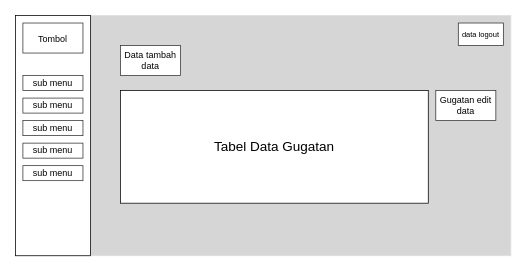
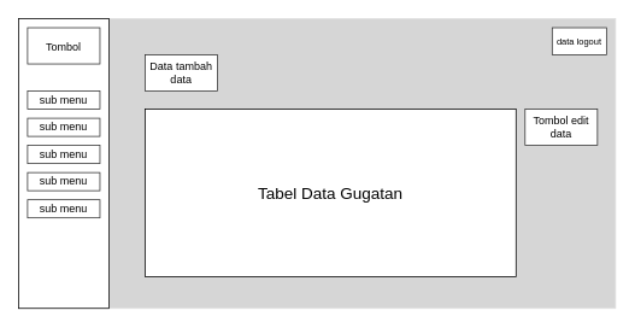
  <mxCell id="0" />
  <mxCell id="1" parent="0" />
  <mxCell id="2" value="" style="rounded=0;whiteSpace=wrap;html=1;fontSize=18;fillColor=#D6D6D6;strokeColor=#DEDEDE;" parent="1" vertex="1"><mxGeometry x="20" y="20" width="660" height="320" as="geometry" /></mxCell>
  <mxCell id="3" value="&lt;span style=&quot;font-size: 18px;&quot;&gt;&lt;br&gt;&lt;/span&gt;" style="rounded=0;whiteSpace=wrap;html=1;" parent="1" vertex="1"><mxGeometry x="20" y="20" width="100" height="320" as="geometry" /></mxCell>
- <mxCell id="4" value="&lt;font style=&quot;font-size: 18px;&quot;&gt;Tabel Data Gugatan&lt;/font&gt;" style="rounded=0;whiteSpace=wrap;html=1;" parent="1" vertex="1"><mxGeometry x="160" y="120" width="410" height="150" as="geometry" /></mxCell>
+ <mxCell id="4" value="&lt;font style=&quot;font-size: 18px;&quot;&gt;Tabel Data Gugatan&lt;/font&gt;" style="rounded=0;whiteSpace=wrap;html=1;" parent="1" vertex="1"><mxGeometry x="160" y="120" width="410" height="185" as="geometry" /></mxCell>
  <mxCell id="5" value="&lt;font style=&quot;font-size: 12px;&quot;&gt;Tombol&lt;/font&gt;" style="rounded=0;whiteSpace=wrap;html=1;shadow=0;fontSize=18;strokeColor=#303030;fillColor=#FFFFFF;" parent="1" vertex="1"><mxGeometry x="30" y="30" width="80" height="40" as="geometry" /></mxCell>
  <mxCell id="6" value="sub menu" style="rounded=0;whiteSpace=wrap;html=1;shadow=0;fontSize=12;strokeColor=#303030;fillColor=#FFFFFF;" parent="1" vertex="1"><mxGeometry x="30" y="100" width="80" height="20" as="geometry" /></mxCell>
  <mxCell id="7" value="sub menu" style="rounded=0;whiteSpace=wrap;html=1;shadow=0;fontSize=12;strokeColor=#303030;fillColor=#FFFFFF;" parent="1" vertex="1"><mxGeometry x="30" y="220" width="80" height="20" as="geometry" /></mxCell>
  <mxCell id="8" value="sub menu" style="rounded=0;whiteSpace=wrap;html=1;shadow=0;fontSize=12;strokeColor=#303030;fillColor=#FFFFFF;" parent="1" vertex="1"><mxGeometry x="30" y="190" width="80" height="20" as="geometry" /></mxCell>
  <mxCell id="9" value="sub menu" style="rounded=0;whiteSpace=wrap;html=1;shadow=0;fontSize=12;strokeColor=#303030;fillColor=#FFFFFF;" parent="1" vertex="1"><mxGeometry x="30" y="160" width="80" height="20" as="geometry" /></mxCell>
  <mxCell id="10" value="sub menu" style="rounded=0;whiteSpace=wrap;html=1;shadow=0;fontSize=12;strokeColor=#303030;fillColor=#FFFFFF;" parent="1" vertex="1"><mxGeometry x="30" y="130" width="80" height="20" as="geometry" /></mxCell>
  <mxCell id="11" value="Data tambah data" style="rounded=0;whiteSpace=wrap;html=1;shadow=0;fontSize=12;strokeColor=#303030;fillColor=#FFFFFF;" parent="1" vertex="1"><mxGeometry x="160" y="60" width="80" height="40" as="geometry" /></mxCell>
- <mxCell id="12" value="Gugatan edit data" style="rounded=0;whiteSpace=wrap;html=1;shadow=0;fontSize=12;strokeColor=#303030;fillColor=#FFFFFF;" parent="1" vertex="1"><mxGeometry x="580" y="120" width="80" height="40" as="geometry" /></mxCell>
+ <mxCell id="12" value="Tombol edit data" style="rounded=0;whiteSpace=wrap;html=1;shadow=0;fontSize=12;strokeColor=#303030;fillColor=#FFFFFF;" parent="1" vertex="1"><mxGeometry x="580" y="120" width="80" height="40" as="geometry" /></mxCell>
  <mxCell id="13" value="&lt;font style=&quot;font-size: 10px;&quot;&gt;data logout&lt;/font&gt;" style="rounded=0;whiteSpace=wrap;html=1;shadow=0;fontSize=12;strokeColor=#303030;fillColor=#FFFFFF;" parent="1" vertex="1"><mxGeometry x="610" y="30" width="60" height="30" as="geometry" /></mxCell>
